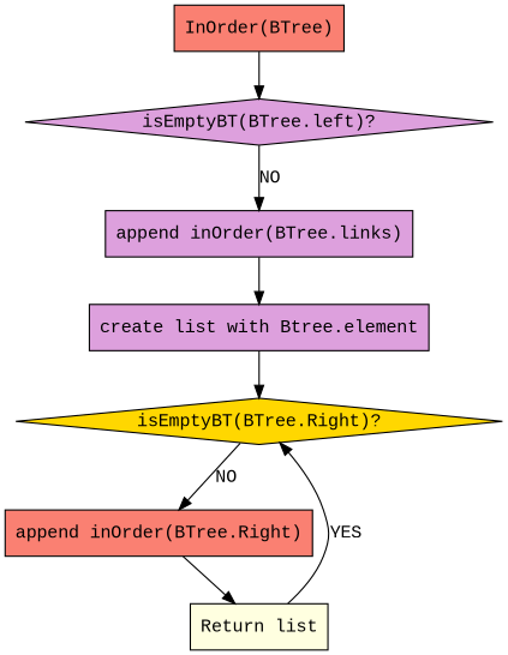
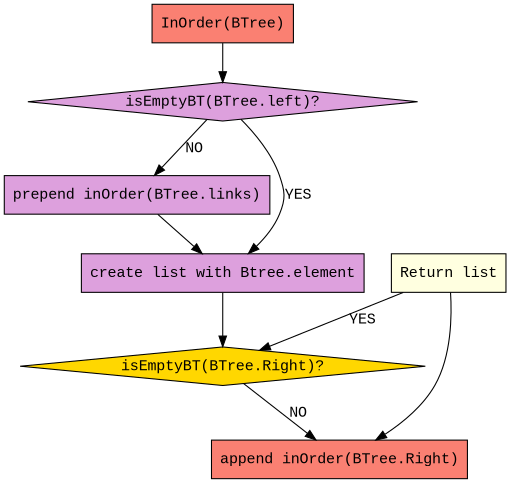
  digraph {
    compound=true
    fontname="Liberation Mono"
    node [fillcolor=plum fontname="Liberation Mono" shape=box style=filled]
    edge [fontname="Liberation Mono"]
    n1 [fillcolor=salmon label="InOrder(BTree)"]
    n2 [label="isEmptyBT(BTree.left)?" shape=diamond]
-   n3 [label="append inOrder(BTree.links)"]
+   n3 [label="prepend inOrder(BTree.links)"]
    n4 [label="create list with Btree.element"]
    n5 [fillcolor=gold label="isEmptyBT(BTree.Right)?" shape=diamond]
    n6 [fillcolor=salmon label="append inOrder(BTree.Right)"]
    n7 [fillcolor=lightyellow label="Return list"]
    n1 -> n2
    n2 -> n3 [label=NO]
+   n2 -> n4 [label=YES]
    n3 -> n4
    n4 -> n5
    n5 -> n6 [label=NO]
-   n6 -> n7
+   n7 -> n6
    n7 -> n5 [label=YES]
  }
